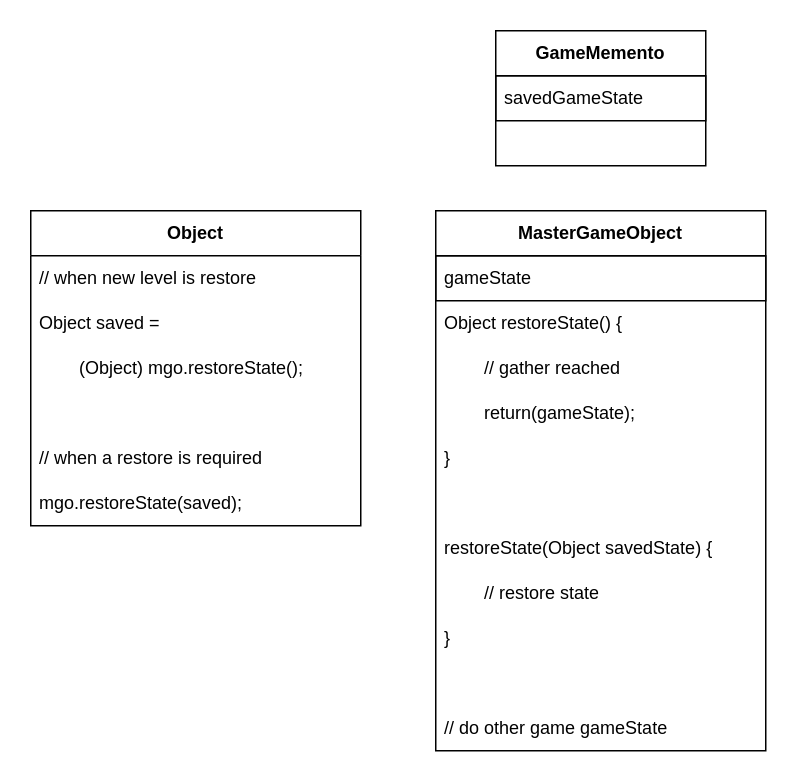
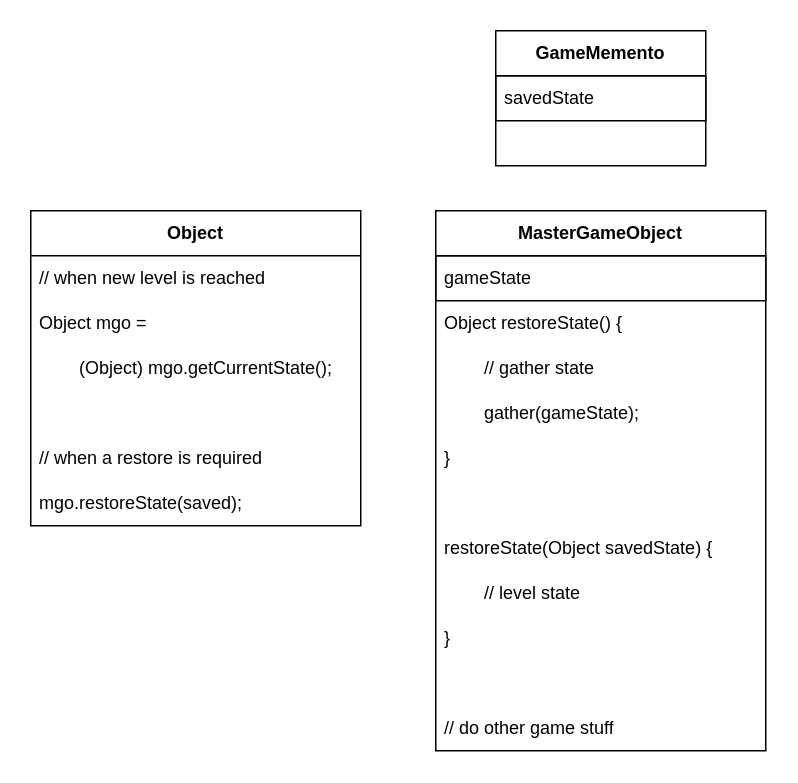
  <mxCell id="0" />
  <mxCell id="1" parent="0" />
  <mxCell id="2" value="Object" style="swimlane;fontStyle=1;childLayout=stackLayout;horizontal=1;startSize=30;horizontalStack=0;resizeParent=1;resizeParentMax=0;resizeLast=0;collapsible=1;marginBottom=0;whiteSpace=wrap;html=1;" vertex="1" parent="1"><mxGeometry x="20" y="140" width="220" height="210" as="geometry" /></mxCell>
- <mxCell id="3" value="// when new level is restore" style="text;strokeColor=none;fillColor=none;align=left;verticalAlign=middle;spacingLeft=4;spacingRight=4;overflow=hidden;points=[[0,0.5],[1,0.5]];portConstraint=eastwest;rotatable=0;whiteSpace=wrap;html=1;" vertex="1" parent="2"><mxGeometry y="30" width="220" height="30" as="geometry" /></mxCell>
- <mxCell id="4" value="Object saved =" style="text;strokeColor=none;fillColor=none;align=left;verticalAlign=middle;spacingLeft=4;spacingRight=4;overflow=hidden;points=[[0,0.5],[1,0.5]];portConstraint=eastwest;rotatable=0;whiteSpace=wrap;html=1;" vertex="1" parent="2"><mxGeometry y="60" width="220" height="30" as="geometry" /></mxCell>
- <mxCell id="5" value="&lt;span style=&quot;white-space: pre;&quot;&gt;&#09;&lt;/span&gt;(Object) mgo.restoreState();" style="text;strokeColor=none;fillColor=none;align=left;verticalAlign=middle;spacingLeft=4;spacingRight=4;overflow=hidden;points=[[0,0.5],[1,0.5]];portConstraint=eastwest;rotatable=0;whiteSpace=wrap;html=1;" vertex="1" parent="2"><mxGeometry y="90" width="220" height="30" as="geometry" /></mxCell>
+ <mxCell id="3" value="// when new level is reached" style="text;strokeColor=none;fillColor=none;align=left;verticalAlign=middle;spacingLeft=4;spacingRight=4;overflow=hidden;points=[[0,0.5],[1,0.5]];portConstraint=eastwest;rotatable=0;whiteSpace=wrap;html=1;" vertex="1" parent="2"><mxGeometry y="30" width="220" height="30" as="geometry" /></mxCell>
+ <mxCell id="4" value="Object mgo =" style="text;strokeColor=none;fillColor=none;align=left;verticalAlign=middle;spacingLeft=4;spacingRight=4;overflow=hidden;points=[[0,0.5],[1,0.5]];portConstraint=eastwest;rotatable=0;whiteSpace=wrap;html=1;" vertex="1" parent="2"><mxGeometry y="60" width="220" height="30" as="geometry" /></mxCell>
+ <mxCell id="5" value="&lt;span style=&quot;white-space: pre;&quot;&gt;&#09;&lt;/span&gt;(Object) mgo.getCurrentState();" style="text;strokeColor=none;fillColor=none;align=left;verticalAlign=middle;spacingLeft=4;spacingRight=4;overflow=hidden;points=[[0,0.5],[1,0.5]];portConstraint=eastwest;rotatable=0;whiteSpace=wrap;html=1;" vertex="1" parent="2"><mxGeometry y="90" width="220" height="30" as="geometry" /></mxCell>
  <mxCell id="6" style="text;strokeColor=none;fillColor=none;align=left;verticalAlign=middle;spacingLeft=4;spacingRight=4;overflow=hidden;points=[[0,0.5],[1,0.5]];portConstraint=eastwest;rotatable=0;whiteSpace=wrap;html=1;" vertex="1" parent="2"><mxGeometry y="120" width="220" height="30" as="geometry" /></mxCell>
  <mxCell id="7" value="// when a restore is required" style="text;strokeColor=none;fillColor=none;align=left;verticalAlign=middle;spacingLeft=4;spacingRight=4;overflow=hidden;points=[[0,0.5],[1,0.5]];portConstraint=eastwest;rotatable=0;whiteSpace=wrap;html=1;" vertex="1" parent="2"><mxGeometry y="150" width="220" height="30" as="geometry" /></mxCell>
  <mxCell id="8" value="mgo.restoreState(saved);" style="text;strokeColor=none;fillColor=none;align=left;verticalAlign=middle;spacingLeft=4;spacingRight=4;overflow=hidden;points=[[0,0.5],[1,0.5]];portConstraint=eastwest;rotatable=0;whiteSpace=wrap;html=1;" vertex="1" parent="2"><mxGeometry y="180" width="220" height="30" as="geometry" /></mxCell>
  <mxCell id="9" value="GameMemento" style="swimlane;fontStyle=1;childLayout=stackLayout;horizontal=1;startSize=30;horizontalStack=0;resizeParent=1;resizeParentMax=0;resizeLast=0;collapsible=1;marginBottom=0;whiteSpace=wrap;html=1;" vertex="1" parent="1"><mxGeometry x="330" y="20" width="140" height="90" as="geometry" /></mxCell>
- <mxCell id="10" value="savedGameState" style="text;strokeColor=default;fillColor=none;align=left;verticalAlign=middle;spacingLeft=4;spacingRight=4;overflow=hidden;points=[[0,0.5],[1,0.5]];portConstraint=eastwest;rotatable=0;whiteSpace=wrap;html=1;" vertex="1" parent="9"><mxGeometry y="30" width="140" height="30" as="geometry" /></mxCell>
+ <mxCell id="10" value="savedState" style="text;strokeColor=default;fillColor=none;align=left;verticalAlign=middle;spacingLeft=4;spacingRight=4;overflow=hidden;points=[[0,0.5],[1,0.5]];portConstraint=eastwest;rotatable=0;whiteSpace=wrap;html=1;" vertex="1" parent="9"><mxGeometry y="30" width="140" height="30" as="geometry" /></mxCell>
  <mxCell id="11" value="&amp;nbsp;" style="text;strokeColor=none;fillColor=none;align=left;verticalAlign=middle;spacingLeft=4;spacingRight=4;overflow=hidden;points=[[0,0.5],[1,0.5]];portConstraint=eastwest;rotatable=0;whiteSpace=wrap;html=1;" vertex="1" parent="9"><mxGeometry y="60" width="140" height="30" as="geometry" /></mxCell>
  <mxCell id="12" value="MasterGameObject" style="swimlane;fontStyle=1;childLayout=stackLayout;horizontal=1;startSize=30;horizontalStack=0;resizeParent=1;resizeParentMax=0;resizeLast=0;collapsible=1;marginBottom=0;whiteSpace=wrap;html=1;" vertex="1" parent="1"><mxGeometry x="290" y="140" width="220" height="360" as="geometry" /></mxCell>
  <mxCell id="13" value="gameState" style="text;strokeColor=default;fillColor=none;align=left;verticalAlign=middle;spacingLeft=4;spacingRight=4;overflow=hidden;points=[[0,0.5],[1,0.5]];portConstraint=eastwest;rotatable=0;whiteSpace=wrap;html=1;" vertex="1" parent="12"><mxGeometry y="30" width="220" height="30" as="geometry" /></mxCell>
  <mxCell id="14" value="Object restoreState() {" style="text;strokeColor=none;fillColor=none;align=left;verticalAlign=middle;spacingLeft=4;spacingRight=4;overflow=hidden;points=[[0,0.5],[1,0.5]];portConstraint=eastwest;rotatable=0;whiteSpace=wrap;html=1;" vertex="1" parent="12"><mxGeometry y="60" width="220" height="30" as="geometry" /></mxCell>
- <mxCell id="15" value="&lt;span style=&quot;white-space: pre;&quot;&gt;&#09;&lt;/span&gt;// gather reached" style="text;strokeColor=none;fillColor=none;align=left;verticalAlign=middle;spacingLeft=4;spacingRight=4;overflow=hidden;points=[[0,0.5],[1,0.5]];portConstraint=eastwest;rotatable=0;whiteSpace=wrap;html=1;" vertex="1" parent="12"><mxGeometry y="90" width="220" height="30" as="geometry" /></mxCell>
- <mxCell id="16" value="&lt;span style=&quot;white-space: pre;&quot;&gt;&#09;&lt;/span&gt;return(gameState);" style="text;strokeColor=none;fillColor=none;align=left;verticalAlign=middle;spacingLeft=4;spacingRight=4;overflow=hidden;points=[[0,0.5],[1,0.5]];portConstraint=eastwest;rotatable=0;whiteSpace=wrap;html=1;" vertex="1" parent="12"><mxGeometry y="120" width="220" height="30" as="geometry" /></mxCell>
+ <mxCell id="15" value="&lt;span style=&quot;white-space: pre;&quot;&gt;&#09;&lt;/span&gt;// gather state" style="text;strokeColor=none;fillColor=none;align=left;verticalAlign=middle;spacingLeft=4;spacingRight=4;overflow=hidden;points=[[0,0.5],[1,0.5]];portConstraint=eastwest;rotatable=0;whiteSpace=wrap;html=1;" vertex="1" parent="12"><mxGeometry y="90" width="220" height="30" as="geometry" /></mxCell>
+ <mxCell id="16" value="&lt;span style=&quot;white-space: pre;&quot;&gt;&#09;&lt;/span&gt;gather(gameState);" style="text;strokeColor=none;fillColor=none;align=left;verticalAlign=middle;spacingLeft=4;spacingRight=4;overflow=hidden;points=[[0,0.5],[1,0.5]];portConstraint=eastwest;rotatable=0;whiteSpace=wrap;html=1;" vertex="1" parent="12"><mxGeometry y="120" width="220" height="30" as="geometry" /></mxCell>
  <mxCell id="17" value="}" style="text;strokeColor=none;fillColor=none;align=left;verticalAlign=middle;spacingLeft=4;spacingRight=4;overflow=hidden;points=[[0,0.5],[1,0.5]];portConstraint=eastwest;rotatable=0;whiteSpace=wrap;html=1;" vertex="1" parent="12"><mxGeometry y="150" width="220" height="30" as="geometry" /></mxCell>
  <mxCell id="18" style="text;strokeColor=none;fillColor=none;align=left;verticalAlign=middle;spacingLeft=4;spacingRight=4;overflow=hidden;points=[[0,0.5],[1,0.5]];portConstraint=eastwest;rotatable=0;whiteSpace=wrap;html=1;" vertex="1" parent="12"><mxGeometry y="180" width="220" height="30" as="geometry" /></mxCell>
  <mxCell id="19" value="restoreState(Object savedState) {" style="text;strokeColor=none;fillColor=none;align=left;verticalAlign=middle;spacingLeft=4;spacingRight=4;overflow=hidden;points=[[0,0.5],[1,0.5]];portConstraint=eastwest;rotatable=0;whiteSpace=wrap;html=1;" vertex="1" parent="12"><mxGeometry y="210" width="220" height="30" as="geometry" /></mxCell>
- <mxCell id="20" value="&lt;span style=&quot;white-space: pre;&quot;&gt;&#09;&lt;/span&gt;// restore state" style="text;strokeColor=none;fillColor=none;align=left;verticalAlign=middle;spacingLeft=4;spacingRight=4;overflow=hidden;points=[[0,0.5],[1,0.5]];portConstraint=eastwest;rotatable=0;whiteSpace=wrap;html=1;" vertex="1" parent="12"><mxGeometry y="240" width="220" height="30" as="geometry" /></mxCell>
+ <mxCell id="20" value="&lt;span style=&quot;white-space: pre;&quot;&gt;&#09;&lt;/span&gt;// level state" style="text;strokeColor=none;fillColor=none;align=left;verticalAlign=middle;spacingLeft=4;spacingRight=4;overflow=hidden;points=[[0,0.5],[1,0.5]];portConstraint=eastwest;rotatable=0;whiteSpace=wrap;html=1;" vertex="1" parent="12"><mxGeometry y="240" width="220" height="30" as="geometry" /></mxCell>
  <mxCell id="21" value="}" style="text;strokeColor=none;fillColor=none;align=left;verticalAlign=middle;spacingLeft=4;spacingRight=4;overflow=hidden;points=[[0,0.5],[1,0.5]];portConstraint=eastwest;rotatable=0;whiteSpace=wrap;html=1;" vertex="1" parent="12"><mxGeometry y="270" width="220" height="30" as="geometry" /></mxCell>
  <mxCell id="22" style="text;strokeColor=none;fillColor=none;align=left;verticalAlign=middle;spacingLeft=4;spacingRight=4;overflow=hidden;points=[[0,0.5],[1,0.5]];portConstraint=eastwest;rotatable=0;whiteSpace=wrap;html=1;" vertex="1" parent="12"><mxGeometry y="300" width="220" height="30" as="geometry" /></mxCell>
- <mxCell id="23" value="// do other game gameState" style="text;strokeColor=none;fillColor=none;align=left;verticalAlign=middle;spacingLeft=4;spacingRight=4;overflow=hidden;points=[[0,0.5],[1,0.5]];portConstraint=eastwest;rotatable=0;whiteSpace=wrap;html=1;" vertex="1" parent="12"><mxGeometry y="330" width="220" height="30" as="geometry" /></mxCell>
+ <mxCell id="23" value="// do other game stuff" style="text;strokeColor=none;fillColor=none;align=left;verticalAlign=middle;spacingLeft=4;spacingRight=4;overflow=hidden;points=[[0,0.5],[1,0.5]];portConstraint=eastwest;rotatable=0;whiteSpace=wrap;html=1;" vertex="1" parent="12"><mxGeometry y="330" width="220" height="30" as="geometry" /></mxCell>
